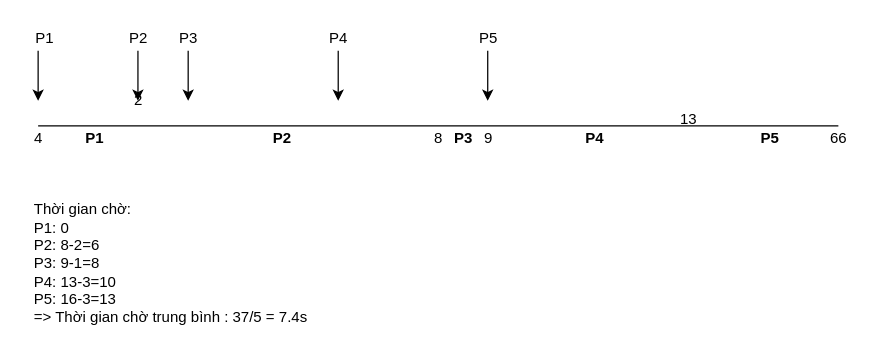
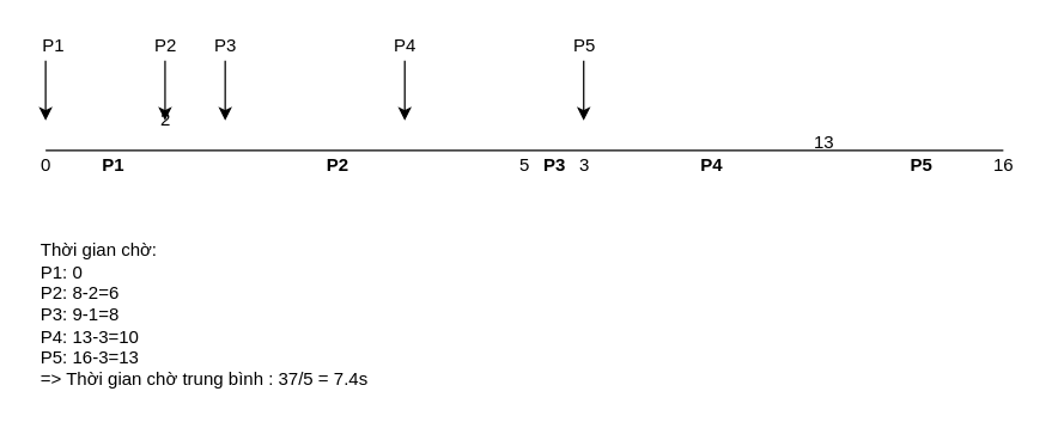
  <mxCell id="0" />
  <mxCell id="1" parent="0" />
  <mxCell id="2" value="" style="endArrow=none;html=1;rounded=0;" edge="1" parent="1"><mxGeometry width="50" height="50" relative="1" as="geometry"><mxPoint x="30" y="100" as="sourcePoint" /><mxPoint x="670" y="100" as="targetPoint" /></mxGeometry></mxCell>
- <mxCell id="3" value="4" style="text;html=1;align=center;verticalAlign=middle;resizable=0;points=[];autosize=1;strokeColor=none;fillColor=none;" vertex="1" parent="1"><mxGeometry x="20" y="100" width="20" height="20" as="geometry" /></mxCell>
+ <mxCell id="3" value="0" style="text;html=1;align=center;verticalAlign=middle;resizable=0;points=[];autosize=1;strokeColor=none;fillColor=none;" vertex="1" parent="1"><mxGeometry x="20" y="100" width="20" height="20" as="geometry" /></mxCell>
  <mxCell id="4" value="" style="endArrow=classic;html=1;rounded=0;" edge="1" parent="1"><mxGeometry width="50" height="50" relative="1" as="geometry"><mxPoint x="30" y="40" as="sourcePoint" /><mxPoint x="30" y="80" as="targetPoint" /></mxGeometry></mxCell>
  <mxCell id="5" value="P1" style="text;html=1;align=center;verticalAlign=middle;resizable=0;points=[];autosize=1;strokeColor=none;fillColor=none;" vertex="1" parent="1"><mxGeometry x="20" y="20" width="30" height="20" as="geometry" /></mxCell>
  <mxCell id="6" value="2" style="text;html=1;align=center;verticalAlign=middle;resizable=0;points=[];autosize=1;strokeColor=none;fillColor=none;" vertex="1" parent="1"><mxGeometry x="100" y="70" width="20" height="20" as="geometry" /></mxCell>
  <mxCell id="7" value="" style="endArrow=classic;html=1;rounded=0;" edge="1" parent="1"><mxGeometry width="50" height="50" relative="1" as="geometry"><mxPoint x="109.82" y="40" as="sourcePoint" /><mxPoint x="109.82" y="80" as="targetPoint" /></mxGeometry></mxCell>
  <mxCell id="8" value="P2" style="text;html=1;align=center;verticalAlign=middle;resizable=0;points=[];autosize=1;strokeColor=none;fillColor=none;" vertex="1" parent="1"><mxGeometry x="95" y="20" width="30" height="20" as="geometry" /></mxCell>
- <mxCell id="9" value="8" style="text;html=1;align=center;verticalAlign=middle;resizable=0;points=[];autosize=1;strokeColor=none;fillColor=none;" vertex="1" parent="1"><mxGeometry x="340" y="100" width="20" height="20" as="geometry" /></mxCell>
+ <mxCell id="9" value="5" style="text;html=1;align=center;verticalAlign=middle;resizable=0;points=[];autosize=1;strokeColor=none;fillColor=none;" vertex="1" parent="1"><mxGeometry x="340" y="100" width="20" height="20" as="geometry" /></mxCell>
  <mxCell id="10" value="" style="endArrow=classic;html=1;rounded=0;" edge="1" parent="1"><mxGeometry width="50" height="50" relative="1" as="geometry"><mxPoint x="150" y="40" as="sourcePoint" /><mxPoint x="150" y="80" as="targetPoint" /></mxGeometry></mxCell>
  <mxCell id="11" value="P3" style="text;html=1;align=center;verticalAlign=middle;resizable=0;points=[];autosize=1;strokeColor=none;fillColor=none;" vertex="1" parent="1"><mxGeometry x="135" y="20" width="30" height="20" as="geometry" /></mxCell>
  <mxCell id="12" value="&lt;b&gt;P1&lt;/b&gt;" style="text;html=1;align=center;verticalAlign=middle;resizable=0;points=[];autosize=1;strokeColor=none;fillColor=none;" vertex="1" parent="1"><mxGeometry x="60" y="100" width="30" height="20" as="geometry" /></mxCell>
  <mxCell id="13" value="&lt;b&gt;P2&lt;/b&gt;" style="text;html=1;align=center;verticalAlign=middle;resizable=0;points=[];autosize=1;strokeColor=none;fillColor=none;" vertex="1" parent="1"><mxGeometry x="210" y="100" width="30" height="20" as="geometry" /></mxCell>
- <mxCell id="14" value="9" style="text;html=1;align=center;verticalAlign=middle;resizable=0;points=[];autosize=1;strokeColor=none;fillColor=none;" vertex="1" parent="1"><mxGeometry x="380" y="100" width="20" height="20" as="geometry" /></mxCell>
+ <mxCell id="14" value="3" style="text;html=1;align=center;verticalAlign=middle;resizable=0;points=[];autosize=1;strokeColor=none;fillColor=none;" vertex="1" parent="1"><mxGeometry x="380" y="100" width="20" height="20" as="geometry" /></mxCell>
  <mxCell id="15" value="&lt;b&gt;P3&lt;/b&gt;" style="text;html=1;align=center;verticalAlign=middle;resizable=0;points=[];autosize=1;strokeColor=none;fillColor=none;" vertex="1" parent="1"><mxGeometry x="355" y="100" width="30" height="20" as="geometry" /></mxCell>
  <mxCell id="16" value="13" style="text;html=1;align=center;verticalAlign=middle;resizable=0;points=[];autosize=1;strokeColor=none;fillColor=none;" vertex="1" parent="1"><mxGeometry x="535" y="85" width="30" height="20" as="geometry" /></mxCell>
  <mxCell id="17" value="&lt;b&gt;P4&lt;/b&gt;" style="text;html=1;align=center;verticalAlign=middle;resizable=0;points=[];autosize=1;strokeColor=none;fillColor=none;" vertex="1" parent="1"><mxGeometry x="460" y="100" width="30" height="20" as="geometry" /></mxCell>
- <mxCell id="18" value="66" style="text;html=1;align=center;verticalAlign=middle;resizable=0;points=[];autosize=1;strokeColor=none;fillColor=none;" vertex="1" parent="1"><mxGeometry x="655" y="100" width="30" height="20" as="geometry" /></mxCell>
+ <mxCell id="18" value="16" style="text;html=1;align=center;verticalAlign=middle;resizable=0;points=[];autosize=1;strokeColor=none;fillColor=none;" vertex="1" parent="1"><mxGeometry x="655" y="100" width="30" height="20" as="geometry" /></mxCell>
  <mxCell id="19" value="&lt;b&gt;P5&lt;/b&gt;" style="text;html=1;align=center;verticalAlign=middle;resizable=0;points=[];autosize=1;strokeColor=none;fillColor=none;" vertex="1" parent="1"><mxGeometry x="600" y="100" width="30" height="20" as="geometry" /></mxCell>
  <mxCell id="20" value="" style="endArrow=classic;html=1;rounded=0;" edge="1" parent="1"><mxGeometry width="50" height="50" relative="1" as="geometry"><mxPoint x="270" y="40" as="sourcePoint" /><mxPoint x="270" y="80" as="targetPoint" /></mxGeometry></mxCell>
  <mxCell id="21" value="P4" style="text;html=1;align=center;verticalAlign=middle;resizable=0;points=[];autosize=1;strokeColor=none;fillColor=none;" vertex="1" parent="1"><mxGeometry x="255" y="20" width="30" height="20" as="geometry" /></mxCell>
  <mxCell id="22" value="" style="endArrow=classic;html=1;rounded=0;" edge="1" parent="1"><mxGeometry width="50" height="50" relative="1" as="geometry"><mxPoint x="389.57" y="40" as="sourcePoint" /><mxPoint x="389.57" y="80" as="targetPoint" /></mxGeometry></mxCell>
  <mxCell id="23" value="P5" style="text;html=1;align=center;verticalAlign=middle;resizable=0;points=[];autosize=1;strokeColor=none;fillColor=none;" vertex="1" parent="1"><mxGeometry x="375" y="20" width="30" height="20" as="geometry" /></mxCell>
  <mxCell id="24" value="Thời gian chờ:&lt;br&gt;P1: 0&lt;br&gt;P2: 8-2=6&lt;br&gt;P3: 9-1=8&lt;br&gt;P4: 13-3=10&lt;br&gt;P5: 16-3=13&lt;br&gt;=&amp;gt; Thời gian chờ trung bình : 37/5 = 7.4s" style="text;html=1;align=left;verticalAlign=middle;resizable=0;points=[];autosize=1;strokeColor=none;fillColor=none;" vertex="1" parent="1"><mxGeometry x="25" y="160" width="230" height="100" as="geometry" /></mxCell>
